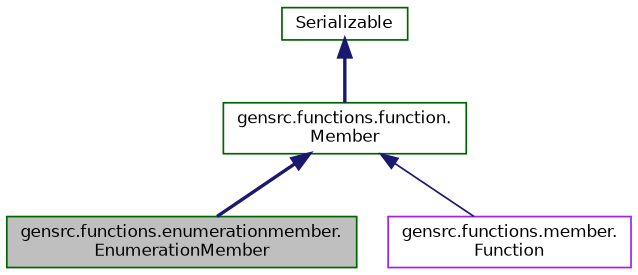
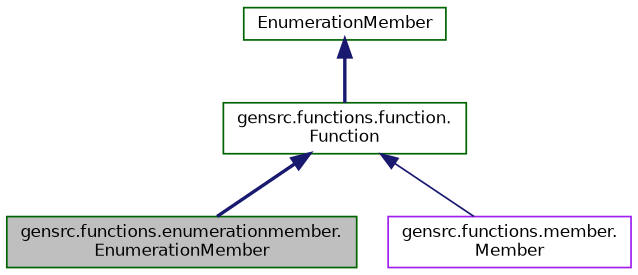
  digraph {
    node [color=darkgreen fillcolor=white fontname=Helvetica fontsize=10 shape=record style=filled]
    edge [color=midnightblue dir=back fontname=Helvetica fontsize=10 labelfontname=Helvetica labelfontsize=10 style=bold]
    n1 [fillcolor=grey75 fontcolor=black height=0.2 label="gensrc.functions.enumerationmember.\lEnumerationMember" width=0.4]
-   n2 [color=purple height=0.2 label="gensrc.functions.member.\lFunction" width=0.4]
-   n3 [height=0.2 label="gensrc.functions.function.\lMember" width=0.4]
-   n4 [height=0.2 label=Serializable width=0.4]
+   n2 [color=purple height=0.2 label="gensrc.functions.member.\lMember" width=0.4]
+   n3 [height=0.2 label="gensrc.functions.function.\lFunction" width=0.4]
+   n4 [height=0.2 label=EnumerationMember width=0.4]
    n3 -> n1
    n3 -> n2 [style=solid]
    n4 -> n3
  }
